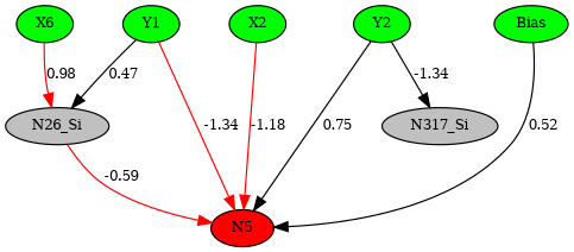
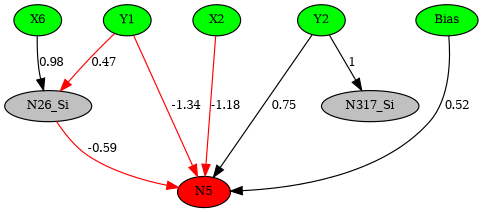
  digraph {
    node [fillcolor=green fontsize=10 shape=ellipse style=filled]
    edge [color=black fontsize=10]
    N5 [fillcolor=red height=0.1 width=0.1]
    n2 [height=0.1 label=Bias width=0.1]
    n3 [height=0.1 label=X6 width=0.1]
    n4 [height=0.1 label=Y1 width=0.1]
    n5 [height=0.1 label=X2 width=0.1]
    n6 [height=0.1 label=Y2 width=0.1]
    n7 [fillcolor=gray height=0.1 label=N26_Si width=0.1]
    n8 [fillcolor=gray height=0.1 label=N317_Si width=0.1]
    subgraph sub_1 {
      rank=same
      N5
    }
    subgraph sub_2 {
      rank=same
      n2
      n3
      n4
      n5
      n6
    }
    n2 -> N5 [label=0.52]
    n3 -> n4 [style=invis color="" fontsize=""]
-   n3 -> n7 [color=red label=0.98]
+   n3 -> n7 [label=0.98]
    n4 -> N5 [arrowType=inv color=red label=-1.34]
    n4 -> n5 [style=invis color="" fontsize=""]
-   n4 -> n7 [label=0.47]
+   n4 -> n7 [color=red label=0.47]
    n5 -> N5 [arrowType=inv color=red label=-1.18]
    n5 -> n6 [style=invis color="" fontsize=""]
    n6 -> N5 [label=0.75]
    n6 -> n2 [style=invis color="" fontsize=""]
-   n6 -> n8 [label=-1.34]
+   n6 -> n8 [label=1]
    n7 -> N5 [arrowType=inv color=red label=-0.59]
  }
